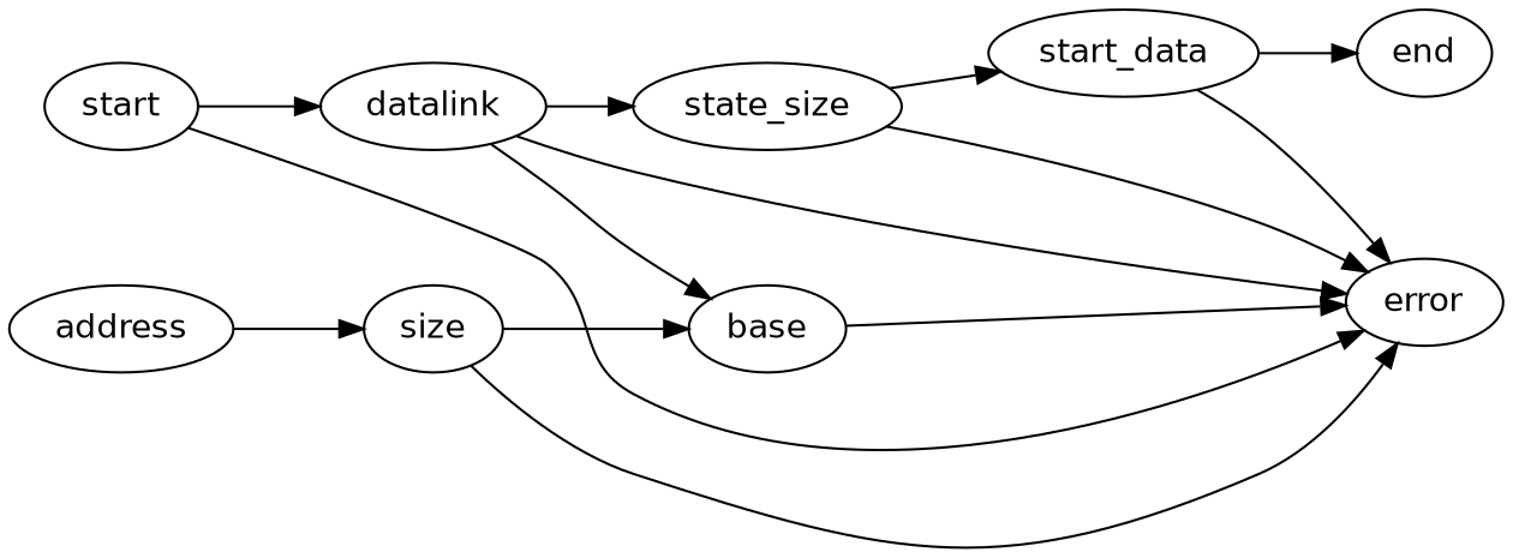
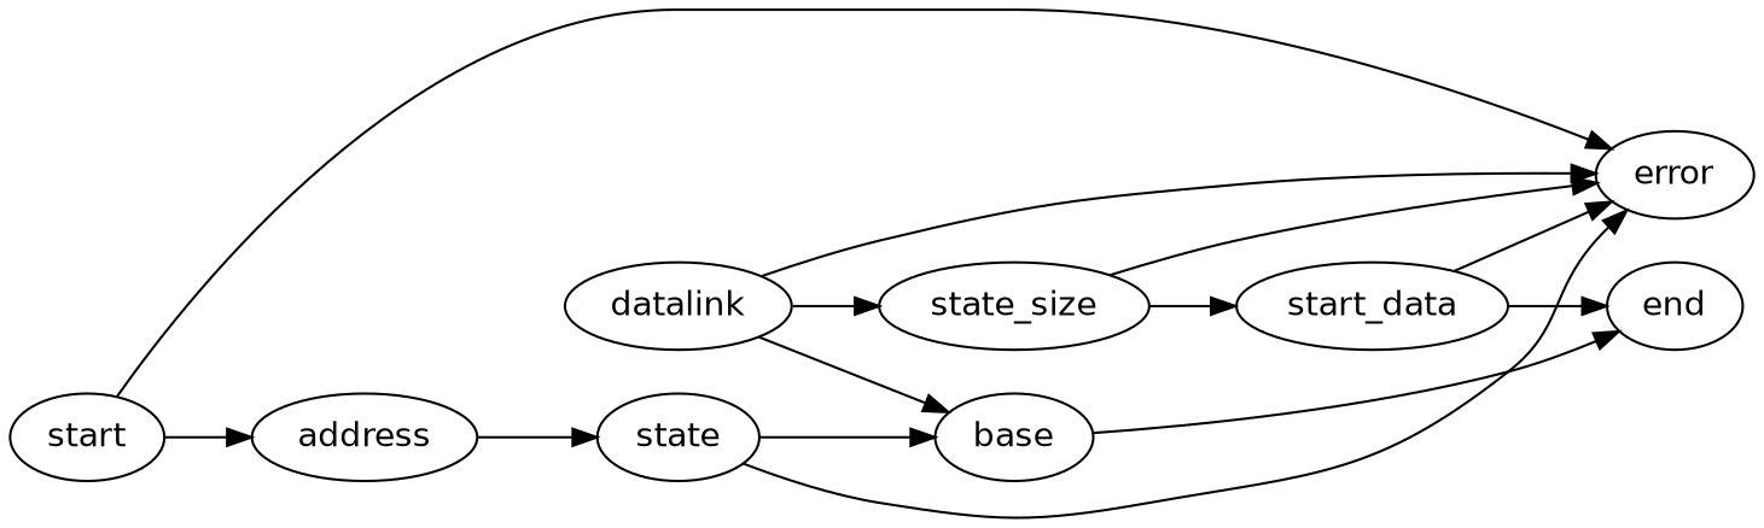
  digraph {
    fontname="DejaVu Sans"
    rankdir=LR
    node [fontname="DejaVu Sans"]
    edge [fontname="DejaVu Sans" weight=10]
    start
    address
    error
-   state [label=size]
+   state
    base
    datalink
    n7 [label=state_size]
    n8 [label=start_data]
    end
-   start -> datalink
+   start -> address
    start -> error [weight=""]
    address -> state
    state -> error [weight=""]
    state -> base
-   base -> error [weight=""]
+   base -> end [weight=""]
    datalink -> error [weight=""]
    datalink -> base
    datalink -> n7
    n7 -> error [weight=""]
    n7 -> n8
    n8 -> error [weight=""]
    n8 -> end
  }
